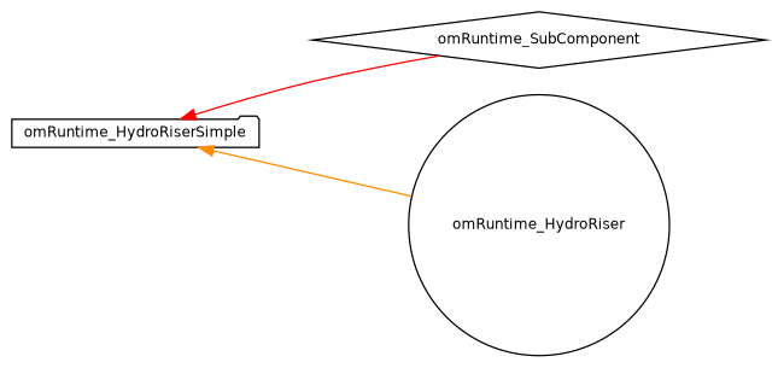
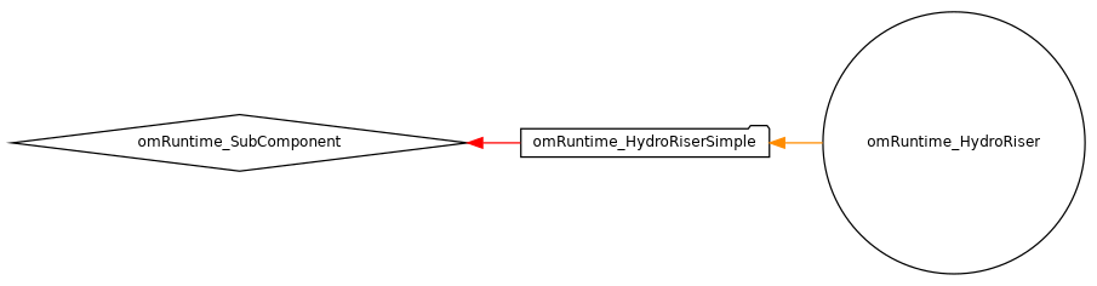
  digraph {
    rankdir=LR
    node [color=black fillcolor=white fontname=Helvetica fontsize=10 style=filled]
    edge [dir=back fontname=Helvetica fontsize=10 labelfontname=Helvetica labelfontsize=10 style=solid]
    n1 [height=0.2 label=omRuntime_SubComponent shape=diamond width=0.4]
    n2 [height=0.2 label=omRuntime_HydroRiserSimple shape=folder width=0.4]
    n3 [height=0.2 label=omRuntime_HydroRiser shape=circle width=0.4]
-   n2 -> n1 [color=red]
+   n1 -> n2 [color=red]
    n2 -> n3 [color=darkorange]
  }
